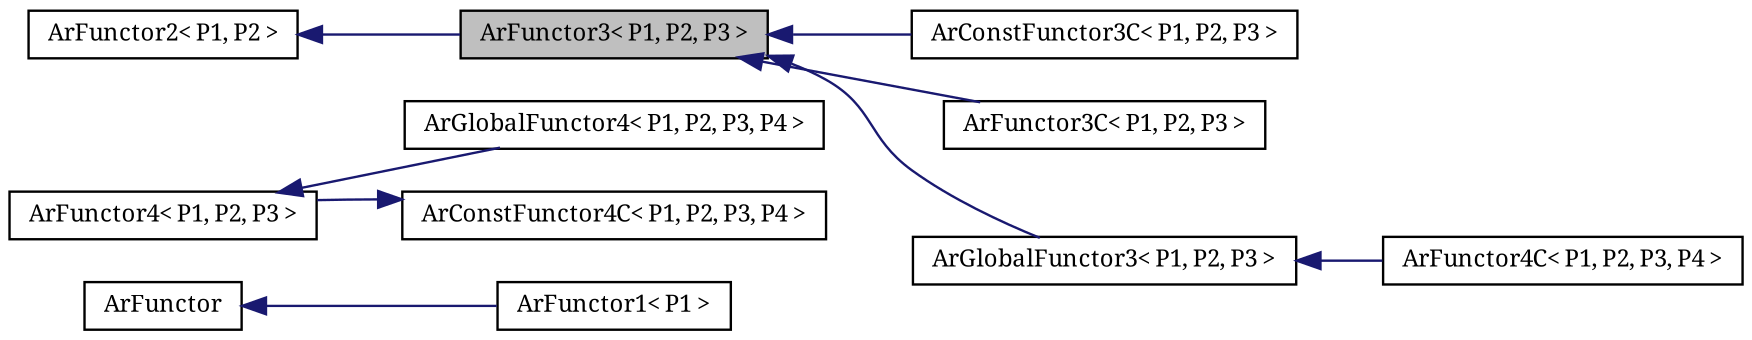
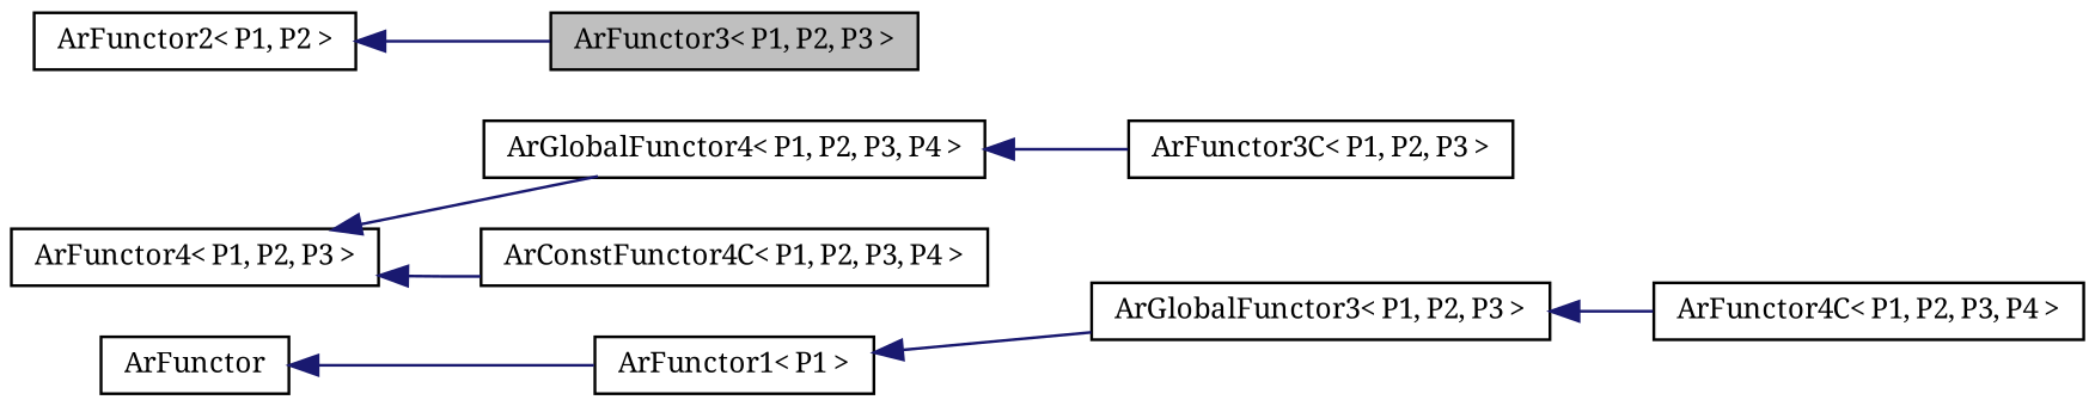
  digraph {
    fontname="Noto Serif"
    rankdir=LR
    node [color=black fillcolor=white fontname="Noto Serif" fontsize=10 shape=record style=filled]
    edge [color=midnightblue dir=back fontname="Noto Serif" fontsize=10 labelfontname=FreeSans labelfontsize=10 style=solid]
    n1 [fillcolor=grey75 fontcolor=black height=0.2 label="ArFunctor3\< P1, P2, P3 \>" width=0.4]
-   n2 [height=0.2 label="ArConstFunctor3C\< P1, P2, P3 \>" width=0.4]
    n3 [height=0.2 label="ArFunctor3C\< P1, P2, P3 \>" width=0.4]
    n4 [height=0.2 label="ArGlobalFunctor3\< P1, P2, P3 \>" width=0.4]
    n5 [height=0.2 label="ArFunctor4\< P1, P2, P3 \>" width=0.4]
    n6 [height=0.2 label="ArConstFunctor4C\< P1, P2, P3, P4 \>" width=0.4]
    n7 [height=0.2 label="ArGlobalFunctor4\< P1, P2, P3, P4 \>" width=0.4]
    n8 [height=0.2 label="ArFunctor4C\< P1, P2, P3, P4 \>" width=0.4]
    n9 [height=0.2 label="ArFunctor2\< P1, P2 \>" width=0.4]
    n10 [height=0.2 label="ArFunctor1\< P1 \>" width=0.4]
    n11 [height=0.2 label=ArFunctor width=0.4]
-   n1 -> n2
-   n1 -> n3
-   n1 -> n4
+   n7 -> n3
+   n10 -> n4
    n4 -> n8
-   n6 -> n5
+   n5 -> n6
    n5 -> n7
    n9 -> n1
    n11 -> n10
  }
